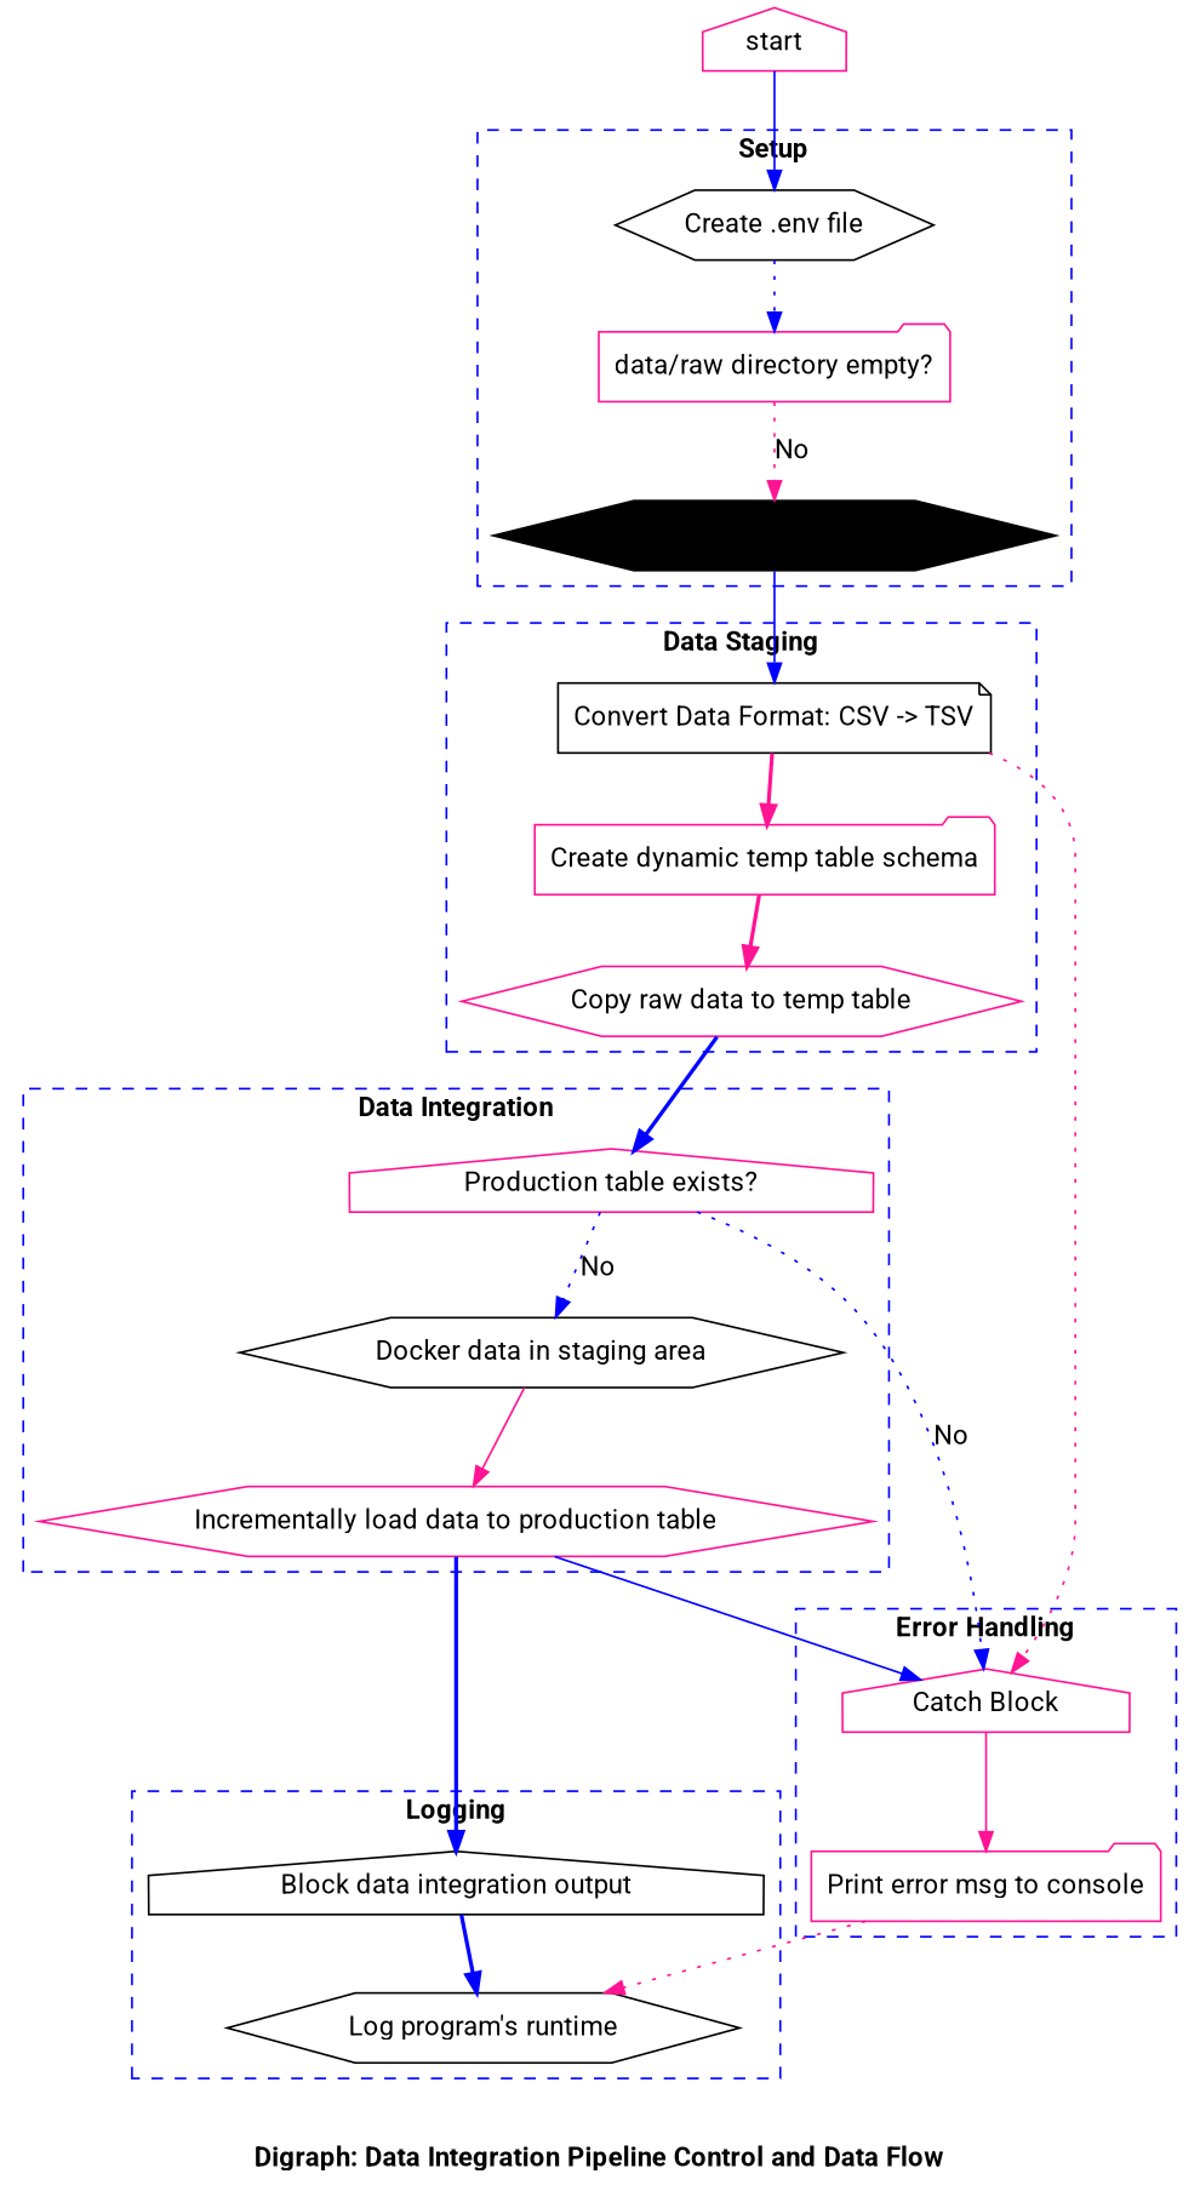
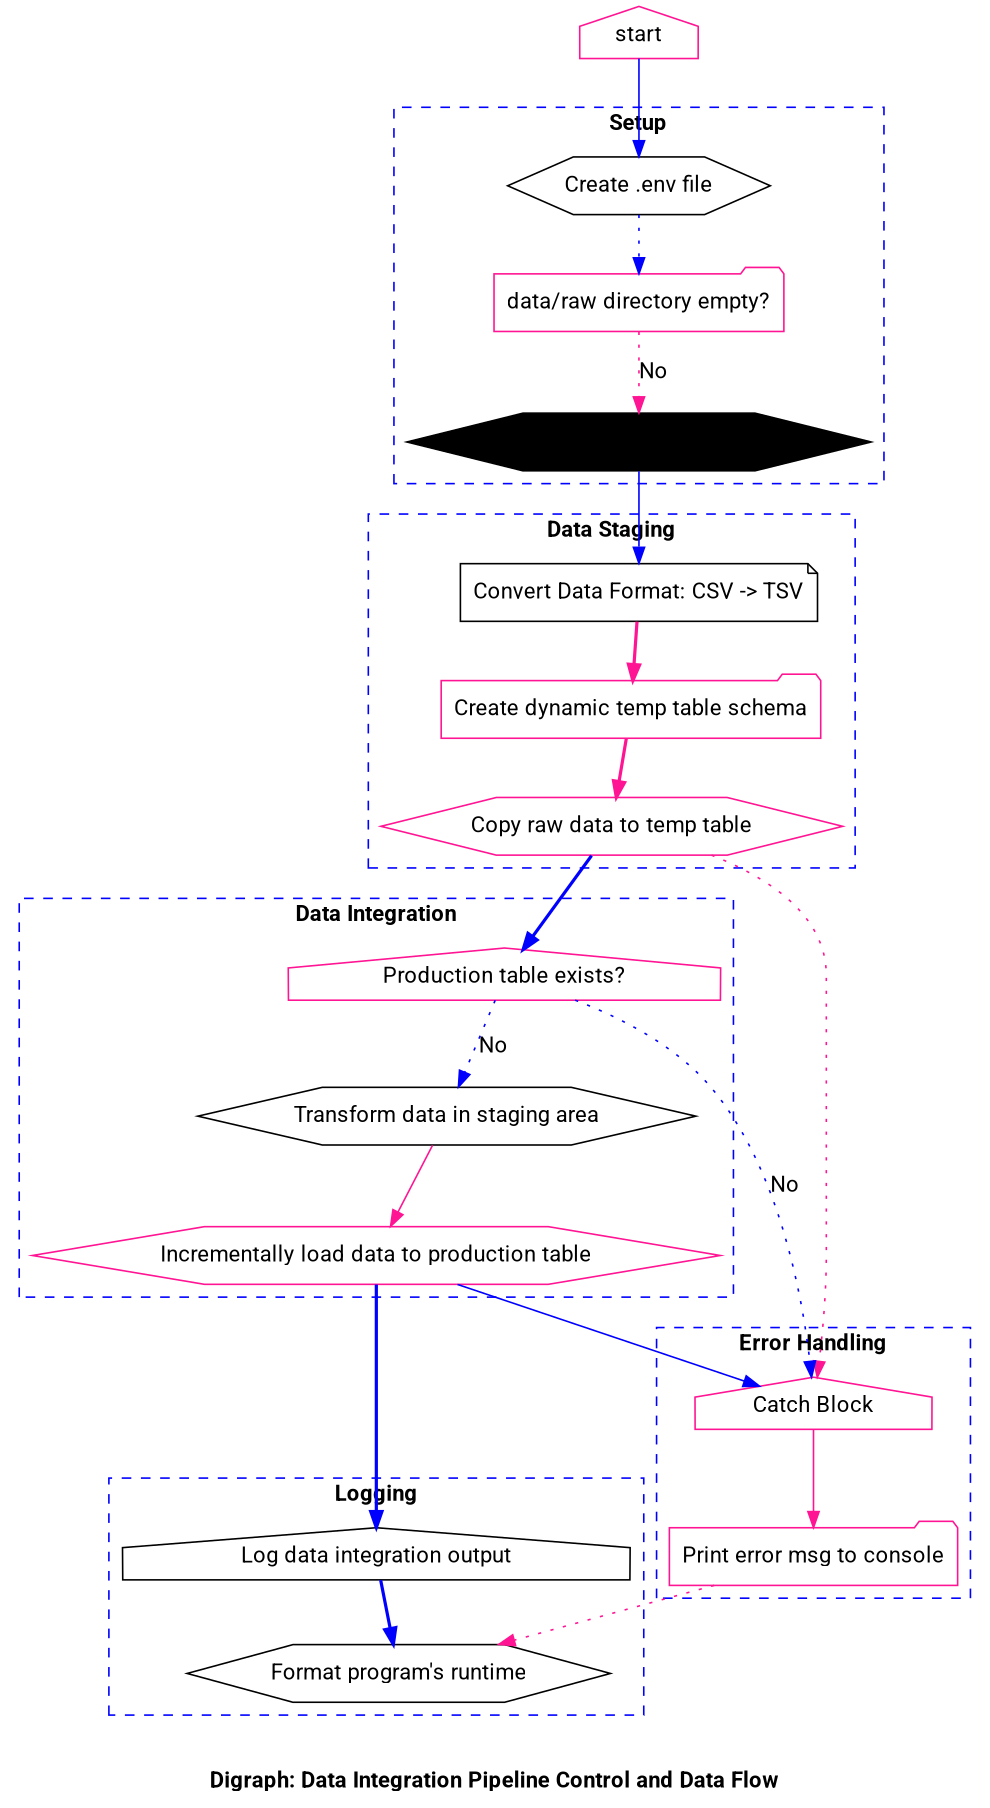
  digraph {
    color=blue
    fontname=Roboto
    label=< <B>Digraph: Data Integration Pipeline Control and Data Flow</B> >
    style=dashed
    node [color=deeppink fontname=Roboto shape=hexagon]
    edge [color=blue fontname=Roboto style=dotted]
    n1 [color=black label="Create .env file"]
    n2 [label="data/raw directory empty?" shape=folder]
    n3 [color=black label="Build & Run Docker services" style=filled]
    n4 [color=black label="Convert Data Format: CSV -> TSV" shape=note]
    n5 [label="Create dynamic temp table schema" shape=folder]
    n6 [label="Copy raw data to temp table"]
    n7 [label="Production table exists?" shape=house]
-   n8 [color=black label="Docker data in staging area"]
+   n8 [color=black label="Transform data in staging area"]
    n9 [label="Incrementally load data to production table"]
-   n10 [color=black label="Block data integration output" shape=house]
-   n11 [color=black label="Log program's runtime"]
+   n10 [color=black label="Log data integration output" shape=house]
+   n11 [color=black label="Format program's runtime"]
    n12 [label="Catch Block" shape=house]
    n13 [label="Print error msg to console" shape=folder]
    start [shape=house]
    subgraph cluster_1 {
      label=< <B>Setup</B> >
      n1
      n2
      n3
    }
    subgraph cluster_2 {
      label=< <B>Data Staging</B> >
      n4
      n5
      n6
    }
    subgraph cluster_3 {
      label=< <B>Data Integration</B> >
      n7
      n8
      n9
    }
    subgraph cluster_4 {
      label=< <B>Logging</B> >
      n10
      n11
    }
    subgraph cluster_5 {
      label=< <B>Error Handling</B> >
      n12
      n13
    }
    n1 -> n2
    n2 -> n3 [color=deeppink label=No]
    n3 -> n4 [style=solid]
    n4 -> n5 [color=deeppink style=bold]
    n5 -> n6 [color=deeppink style=bold]
    n6 -> n7 [style=bold]
-   n4 -> n12 [color=deeppink]
+   n6 -> n12 [color=deeppink]
    n7 -> n8 [label=No]
    n7 -> n12 [label=No]
    n8 -> n9 [color=deeppink style=solid]
    n9 -> n10 [style=bold]
    n9 -> n12 [style=solid]
    n10 -> n11 [style=bold]
    n12 -> n13 [color=deeppink style=solid]
    n13 -> n11 [color=deeppink]
    start -> n1 [style=solid]
  }
